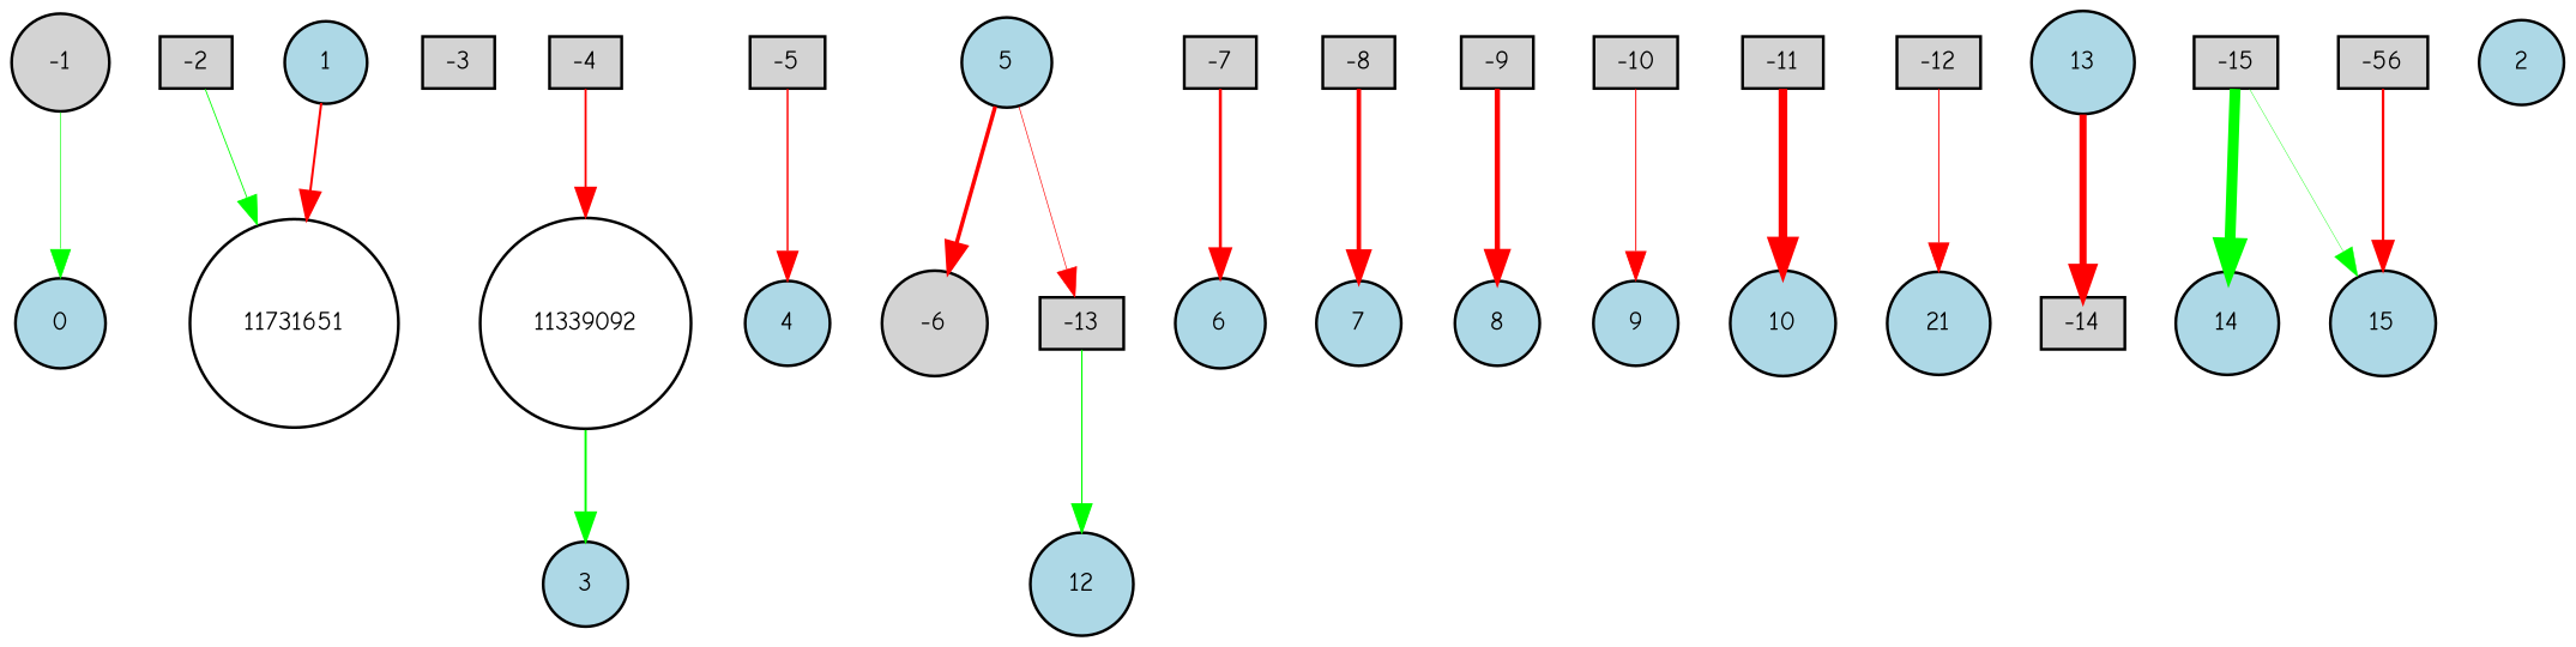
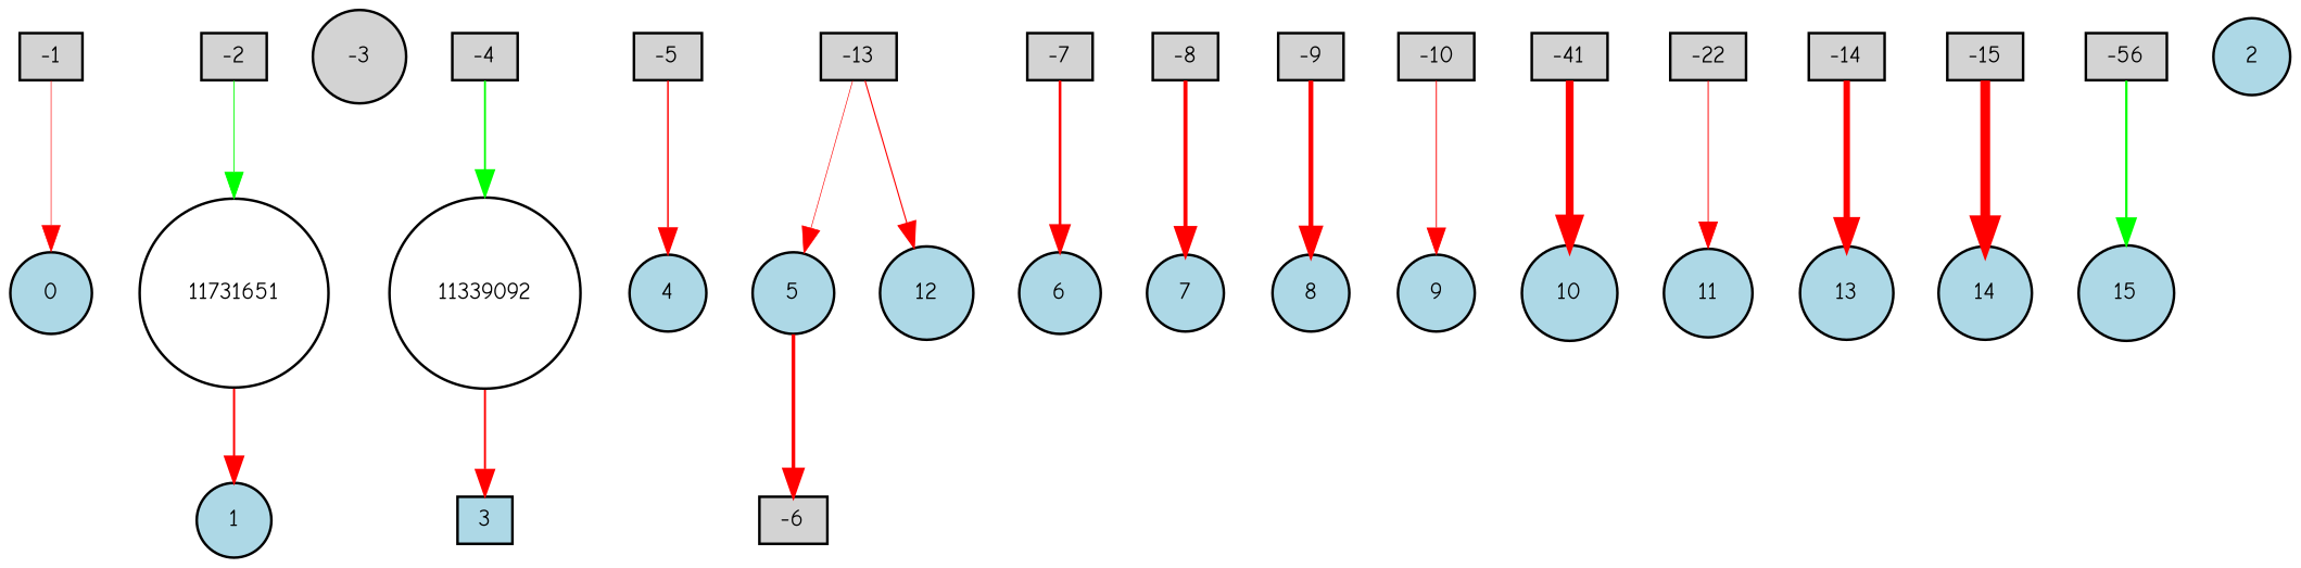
  digraph {
    fontname="Comic Neue"
    node [fillcolor=lightgray fontname="Comic Neue" fontsize=9 shape=circle style=filled]
    edge [color=red fontname="Comic Neue" style=solid]
-   -1 [height=0.2 width=0.2]
+   -1 [height=0.2 shape=box width=0.2]
    0 [fillcolor=lightblue height=0.2 width=0.2]
    -2 [height=0.2 shape=box width=0.2]
    11731651 [fillcolor=white height=0.2 width=0.2]
    1 [fillcolor=lightblue height=0.2 width=0.2]
-   -3 [height=0.2 shape=box width=0.2]
+   -3 [height=0.2 width=0.2]
    -4 [height=0.2 shape=box width=0.2]
    11339092 [fillcolor=white height=0.2 width=0.2]
-   3 [fillcolor=lightblue height=0.2 width=0.2]
+   3 [fillcolor=lightblue height=0.2 shape=box width=0.2]
    -5 [height=0.2 shape=box width=0.2]
    4 [fillcolor=lightblue height=0.2 width=0.2]
-   -6 [height=0.2 width=0.2]
+   -6 [height=0.2 shape=box width=0.2]
    5 [fillcolor=lightblue height=0.2 width=0.2]
    -7 [height=0.2 shape=box width=0.2]
    6 [fillcolor=lightblue height=0.2 width=0.2]
    -8 [height=0.2 shape=box width=0.2]
    7 [fillcolor=lightblue height=0.2 width=0.2]
    -9 [height=0.2 shape=box width=0.2]
    8 [fillcolor=lightblue height=0.2 width=0.2]
    -10 [height=0.2 shape=box width=0.2]
    9 [fillcolor=lightblue height=0.2 width=0.2]
-   -11 [height=0.2 shape=box width=0.2]
+   -11 [height=0.2 shape=box width=0.2 label=-41]
    10 [fillcolor=lightblue height=0.2 width=0.2]
-   -12 [height=0.2 shape=box width=0.2]
-   11 [fillcolor=lightblue height=0.2 width=0.2 label=21]
+   -12 [height=0.2 shape=box width=0.2 label=-22]
+   11 [fillcolor=lightblue height=0.2 width=0.2]
    -13 [height=0.2 shape=box width=0.2]
    12 [fillcolor=lightblue height=0.2 width=0.2]
    -14 [height=0.2 shape=box width=0.2]
    13 [fillcolor=lightblue height=0.2 width=0.2]
    -15 [height=0.2 shape=box width=0.2]
    14 [fillcolor=lightblue height=0.2 width=0.2]
    15 [fillcolor=lightblue height=0.2 width=0.2]
    n33 [height=0.2 label=-56 shape=box width=0.2]
    2 [fillcolor=lightblue height=0.2 width=0.2]
-   -1 -> 0 [color=green penwidth=0.2485366751968369]
+   -1 -> 0 [penwidth=0.2485366751968369]
    -2 -> 11731651 [color=green penwidth=0.3421767755874599]
-   1 -> 11731651 [penwidth=0.8068610672112702]
-   -4 -> 11339092 [penwidth=0.7325386319435137]
-   11339092 -> 3 [color=green penwidth=0.7758994488983937]
+   11731651 -> 1 [penwidth=0.8068610672112702]
+   -4 -> 11339092 [color=green penwidth=0.7325386319435137]
+   11339092 -> 3 [penwidth=0.7758994488983937]
    -5 -> 4 [penwidth=0.6017426979274796]
    5 -> -6 [penwidth=1.3892925711145576]
    -7 -> 6 [penwidth=1.041140104924179]
    -8 -> 7 [penwidth=1.5562609821625346]
    -9 -> 8 [penwidth=1.8249241370917837]
    -10 -> 9 [penwidth=0.3760697420656913]
    -11 -> 10 [penwidth=3.0161945008186044]
    -12 -> 11 [penwidth=0.3798671634981087]
-   5 -> -13 [penwidth=0.2501949997597416]
-   -13 -> 12 [color=green penwidth=0.44922851678982456]
-   13 -> -14 [penwidth=2.475711328973911]
-   -15 -> 14 [color=green penwidth=3.7491274457902004]
-   -15 -> 15 [color=green penwidth=0.15599073305069158]
-   n33 -> 15 [penwidth=0.9062951525974767]
+   -13 -> 5 [penwidth=0.2501949997597416]
+   -13 -> 12 [penwidth=0.44922851678982456]
+   -14 -> 13 [penwidth=2.475711328973911]
+   -15 -> 14 [penwidth=3.7491274457902004]
+   n33 -> 15 [color=green penwidth=0.9062951525974767]
  }
